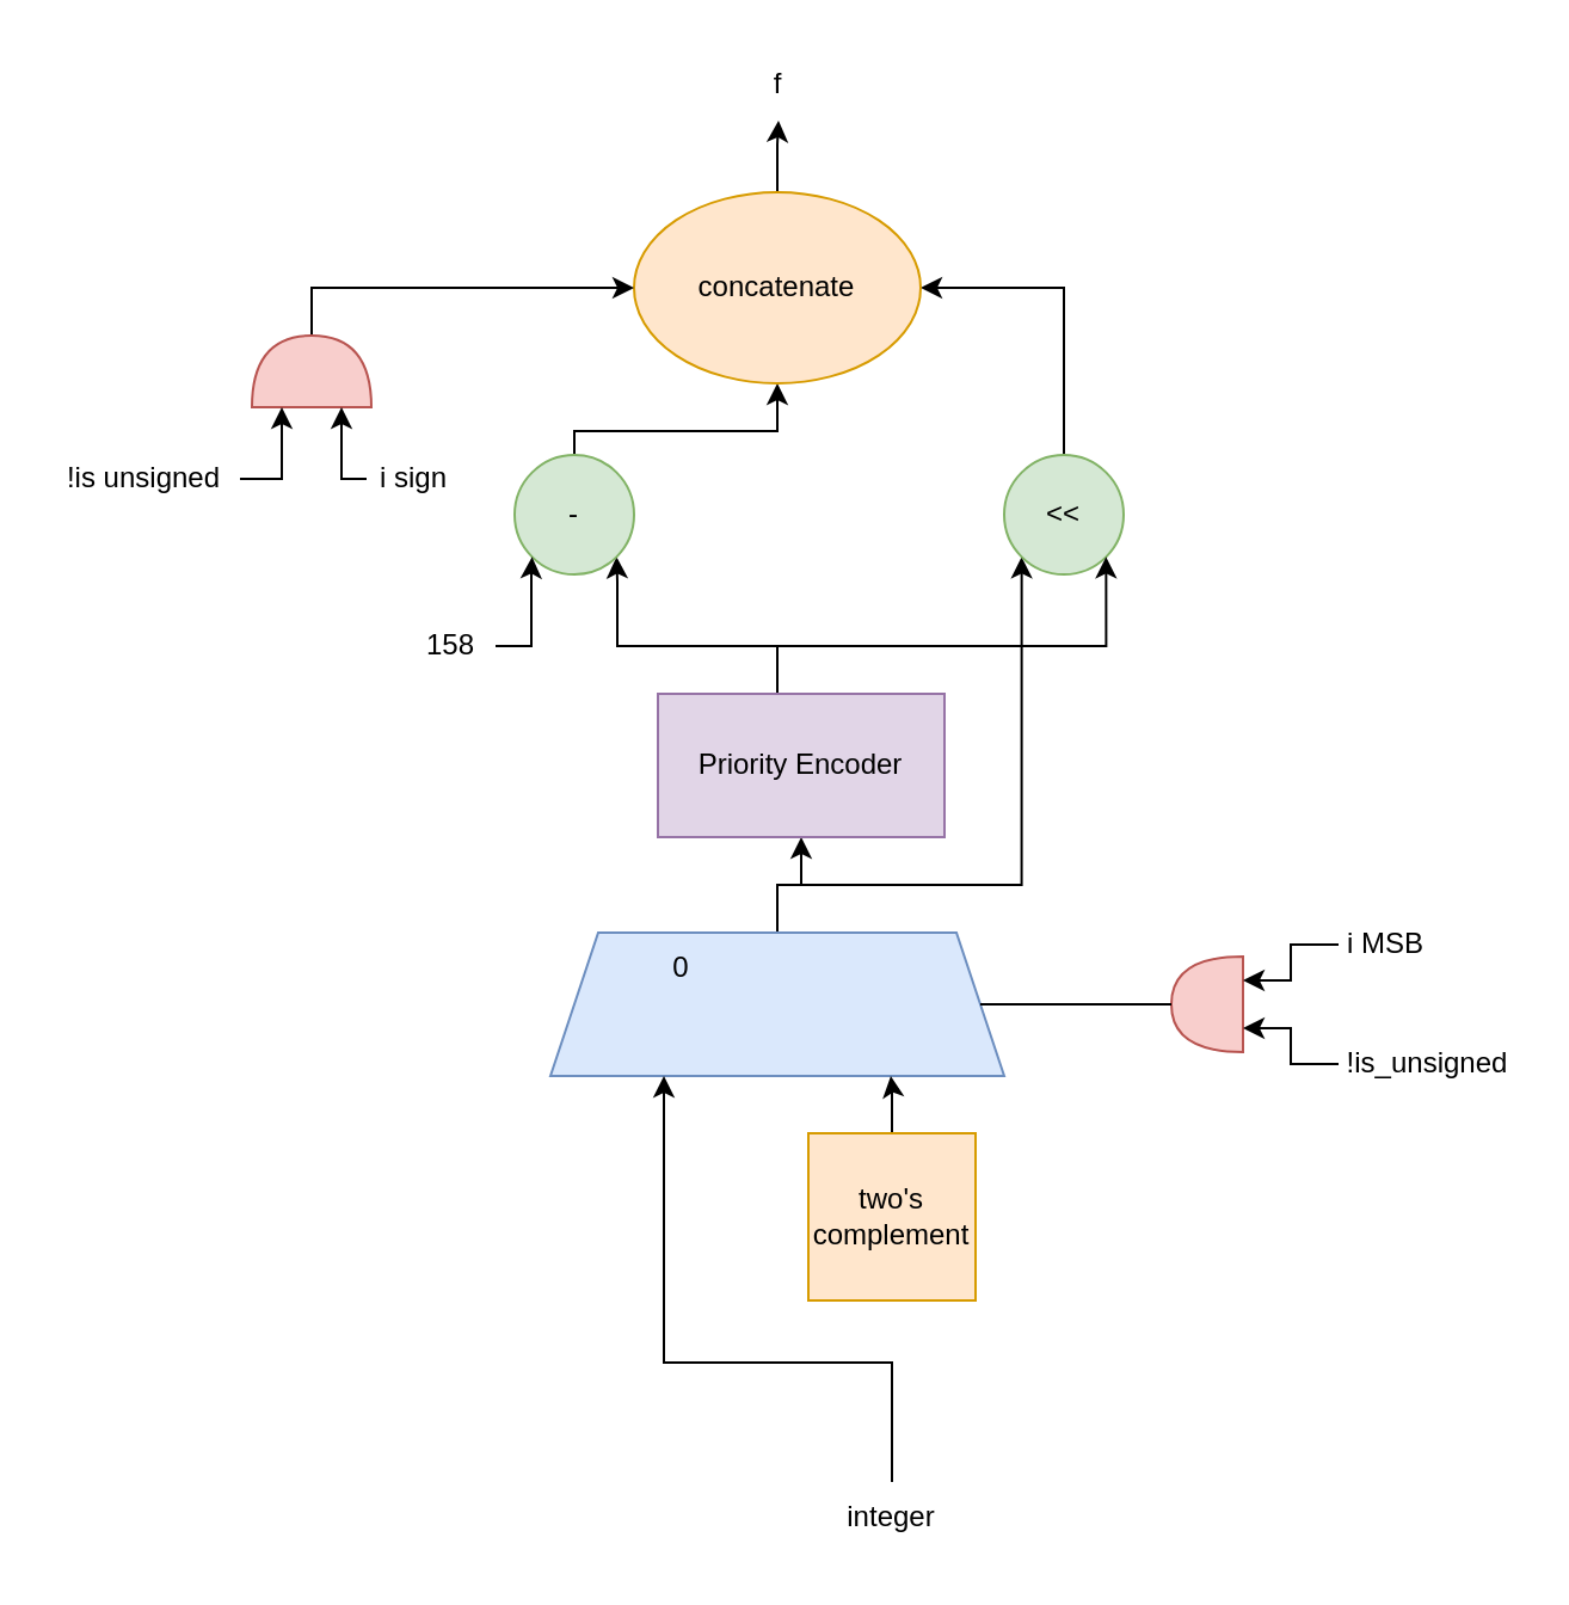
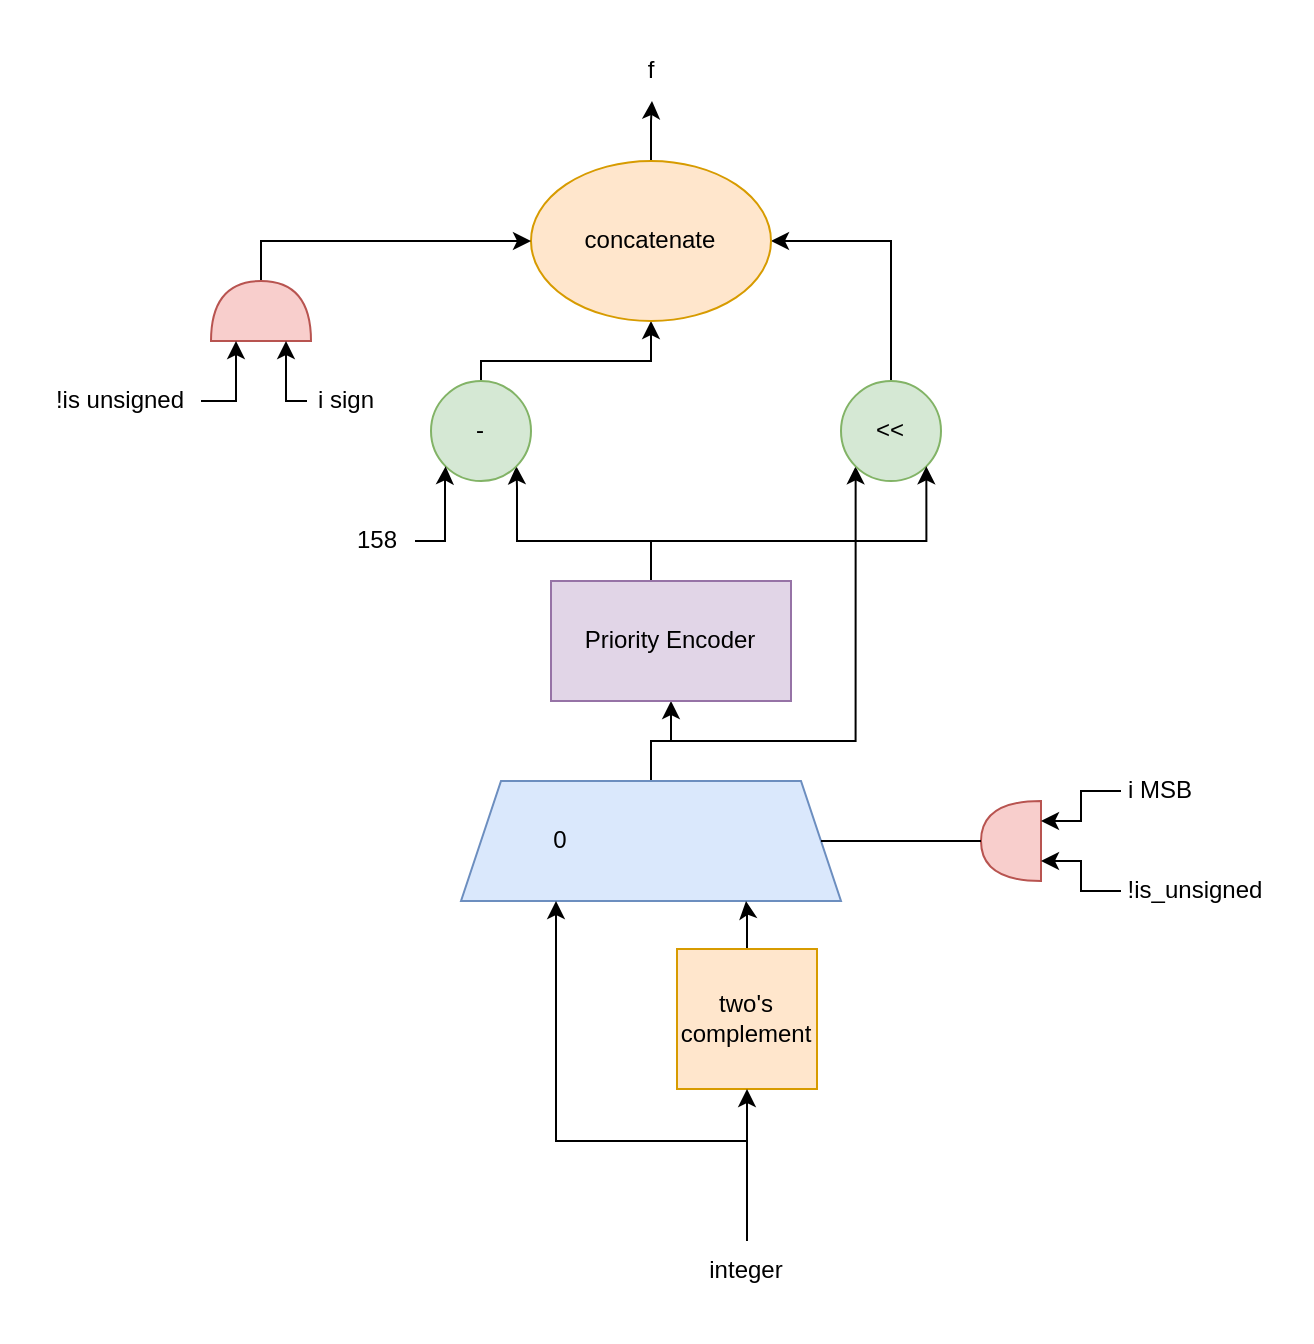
  <mxCell id="0" />
  <mxCell id="1" parent="0" />
  <mxCell id="2" style="edgeStyle=orthogonalEdgeStyle;rounded=0;orthogonalLoop=1;jettySize=auto;html=1;entryX=0.5;entryY=1;entryDx=0;entryDy=0;" parent="1" source="4" target="20" edge="1"><mxGeometry relative="1" as="geometry" /></mxCell>
  <mxCell id="3" style="edgeStyle=orthogonalEdgeStyle;rounded=0;orthogonalLoop=1;jettySize=auto;html=1;entryX=0;entryY=1;entryDx=0;entryDy=0;exitX=0.5;exitY=0;exitDx=0;exitDy=0;" parent="1" source="4" target="17" edge="1"><mxGeometry relative="1" as="geometry"><Array as="points"><mxPoint x="325" y="370" /><mxPoint x="427" y="370" /></Array></mxGeometry></mxCell>
  <mxCell id="4" value="" style="shape=trapezoid;perimeter=trapezoidPerimeter;whiteSpace=wrap;html=1;fixedSize=1;fillColor=#dae8fc;strokeColor=#6c8ebf;" parent="1" vertex="1"><mxGeometry x="230" y="390" width="190" height="60" as="geometry" /></mxCell>
  <mxCell id="5" style="edgeStyle=orthogonalEdgeStyle;rounded=0;orthogonalLoop=1;jettySize=auto;html=1;entryX=0.75;entryY=1;entryDx=0;entryDy=0;" parent="1" source="6" target="4" edge="1"><mxGeometry relative="1" as="geometry" /></mxCell>
  <mxCell id="6" value="two's complement" style="whiteSpace=wrap;html=1;aspect=fixed;fillColor=#ffe6cc;strokeColor=#d79b00;rounded=0;" parent="1" vertex="1"><mxGeometry x="338" y="474" width="70" height="70" as="geometry" /></mxCell>
+ <mxCell id="7" style="edgeStyle=orthogonalEdgeStyle;rounded=0;orthogonalLoop=1;jettySize=auto;html=1;entryX=0.5;entryY=1;entryDx=0;entryDy=0;" parent="1" source="9" target="6" edge="1"><mxGeometry relative="1" as="geometry" /></mxCell>
  <mxCell id="8" style="edgeStyle=orthogonalEdgeStyle;rounded=0;orthogonalLoop=1;jettySize=auto;html=1;entryX=0.25;entryY=1;entryDx=0;entryDy=0;" parent="1" source="9" target="4" edge="1"><mxGeometry relative="1" as="geometry"><Array as="points"><mxPoint x="373" y="570" /><mxPoint x="278" y="570" /></Array></mxGeometry></mxCell>
  <mxCell id="9" value="integer" style="text;html=1;align=center;verticalAlign=middle;whiteSpace=wrap;rounded=0;" parent="1" vertex="1"><mxGeometry x="343" y="620" width="60" height="30" as="geometry" /></mxCell>
  <mxCell id="10" value="" style="shape=or;whiteSpace=wrap;html=1;rotation=-180;fillColor=#f8cecc;strokeColor=#b85450;" parent="1" vertex="1"><mxGeometry x="490" y="400" width="30" height="40" as="geometry" /></mxCell>
  <mxCell id="11" value="" style="endArrow=none;html=1;rounded=0;entryX=1;entryY=0.5;entryDx=0;entryDy=0;exitX=1;exitY=0.5;exitDx=0;exitDy=0;exitPerimeter=0;" parent="1" source="10" target="4" edge="1"><mxGeometry width="50" height="50" relative="1" as="geometry"><mxPoint x="440" y="530" as="sourcePoint" /><mxPoint x="490" y="480" as="targetPoint" /></mxGeometry></mxCell>
  <mxCell id="12" value="i MSB" style="text;html=1;align=center;verticalAlign=middle;whiteSpace=wrap;rounded=0;" parent="1" vertex="1"><mxGeometry x="560" y="380" width="40" height="30" as="geometry" /></mxCell>
  <mxCell id="13" value="!is_unsigned" style="text;html=1;align=center;verticalAlign=middle;whiteSpace=wrap;rounded=0;" parent="1" vertex="1"><mxGeometry x="560" y="430" width="75" height="30" as="geometry" /></mxCell>
  <mxCell id="14" style="edgeStyle=orthogonalEdgeStyle;rounded=0;orthogonalLoop=1;jettySize=auto;html=1;entryX=0;entryY=0.75;entryDx=0;entryDy=0;entryPerimeter=0;" parent="1" source="12" target="10" edge="1"><mxGeometry relative="1" as="geometry" /></mxCell>
  <mxCell id="15" style="edgeStyle=orthogonalEdgeStyle;rounded=0;orthogonalLoop=1;jettySize=auto;html=1;entryX=0;entryY=0.25;entryDx=0;entryDy=0;entryPerimeter=0;" parent="1" source="13" target="10" edge="1"><mxGeometry relative="1" as="geometry" /></mxCell>
  <mxCell id="16" style="edgeStyle=orthogonalEdgeStyle;rounded=0;orthogonalLoop=1;jettySize=auto;html=1;entryX=1;entryY=0.5;entryDx=0;entryDy=0;exitX=0.5;exitY=0;exitDx=0;exitDy=0;" parent="1" source="17" target="26" edge="1"><mxGeometry relative="1" as="geometry"><Array as="points"><mxPoint x="445" y="120" /></Array></mxGeometry></mxCell>
  <mxCell id="17" value="&amp;lt;&amp;lt;" style="ellipse;whiteSpace=wrap;html=1;aspect=fixed;fillColor=#d5e8d4;strokeColor=#82b366;" parent="1" vertex="1"><mxGeometry x="420" y="190" width="50" height="50" as="geometry" /></mxCell>
  <mxCell id="18" style="edgeStyle=orthogonalEdgeStyle;rounded=0;orthogonalLoop=1;jettySize=auto;html=1;entryX=1;entryY=1;entryDx=0;entryDy=0;" parent="1" source="20" target="22" edge="1"><mxGeometry relative="1" as="geometry"><Array as="points"><mxPoint x="325" y="270" /><mxPoint x="258" y="270" /><mxPoint x="258" y="243" /></Array></mxGeometry></mxCell>
  <mxCell id="19" style="edgeStyle=orthogonalEdgeStyle;rounded=0;orthogonalLoop=1;jettySize=auto;html=1;entryX=1;entryY=1;entryDx=0;entryDy=0;" parent="1" source="20" target="17" edge="1"><mxGeometry relative="1" as="geometry"><Array as="points"><mxPoint x="325" y="270" /><mxPoint x="463" y="270" /></Array></mxGeometry></mxCell>
  <mxCell id="20" value="Priority Encoder" style="rounded=0;whiteSpace=wrap;html=1;fillColor=#e1d5e7;strokeColor=#9673a6;" parent="1" vertex="1"><mxGeometry x="275" y="290" width="120" height="60" as="geometry" /></mxCell>
  <mxCell id="21" style="edgeStyle=orthogonalEdgeStyle;rounded=0;orthogonalLoop=1;jettySize=auto;html=1;entryX=0.5;entryY=1;entryDx=0;entryDy=0;" parent="1" source="22" target="26" edge="1"><mxGeometry relative="1" as="geometry"><Array as="points"><mxPoint x="240" y="180" /><mxPoint x="325" y="180" /></Array></mxGeometry></mxCell>
  <mxCell id="22" value="-" style="ellipse;whiteSpace=wrap;html=1;aspect=fixed;fillColor=#d5e8d4;strokeColor=#82b366;" parent="1" vertex="1"><mxGeometry x="215" y="190" width="50" height="50" as="geometry" /></mxCell>
  <mxCell id="23" style="edgeStyle=orthogonalEdgeStyle;rounded=0;orthogonalLoop=1;jettySize=auto;html=1;exitX=1;exitY=0.5;exitDx=0;exitDy=0;entryX=0;entryY=1;entryDx=0;entryDy=0;" parent="1" source="24" target="22" edge="1"><mxGeometry relative="1" as="geometry"><Array as="points"><mxPoint x="222" y="270" /><mxPoint x="222" y="240" /></Array></mxGeometry></mxCell>
  <mxCell id="24" value="158" style="text;html=1;align=center;verticalAlign=middle;whiteSpace=wrap;rounded=0;" parent="1" vertex="1"><mxGeometry x="170" y="260" width="37" height="20" as="geometry" /></mxCell>
  <mxCell id="25" style="edgeStyle=orthogonalEdgeStyle;rounded=0;orthogonalLoop=1;jettySize=auto;html=1;" parent="1" source="26" target="33" edge="1"><mxGeometry relative="1" as="geometry"><mxPoint x="325" y="50" as="targetPoint" /></mxGeometry></mxCell>
  <mxCell id="26" value="concatenate" style="ellipse;whiteSpace=wrap;html=1;fillColor=#ffe6cc;strokeColor=#d79b00;" parent="1" vertex="1"><mxGeometry x="265" y="80" width="120" height="80" as="geometry" /></mxCell>
  <mxCell id="27" value="" style="endArrow=classic;html=1;rounded=0;entryX=0;entryY=0.5;entryDx=0;entryDy=0;exitX=1;exitY=0.5;exitDx=0;exitDy=0;exitPerimeter=0;" parent="1" source="28" target="26" edge="1"><mxGeometry width="50" height="50" relative="1" as="geometry"><mxPoint x="130" y="170" as="sourcePoint" /><mxPoint x="180" y="150" as="targetPoint" /><Array as="points"><mxPoint x="130" y="120" /></Array></mxGeometry></mxCell>
  <mxCell id="28" value="" style="shape=or;whiteSpace=wrap;html=1;rotation=-90;fillColor=#f8cecc;strokeColor=#b85450;" parent="1" vertex="1"><mxGeometry x="115" y="130" width="30" height="50" as="geometry" /></mxCell>
  <mxCell id="29" value="i sign" style="text;html=1;align=center;verticalAlign=middle;whiteSpace=wrap;rounded=0;" parent="1" vertex="1"><mxGeometry x="153" y="190" width="40" height="20" as="geometry" /></mxCell>
  <mxCell id="30" style="edgeStyle=orthogonalEdgeStyle;rounded=0;orthogonalLoop=1;jettySize=auto;html=1;entryX=0;entryY=0.75;entryDx=0;entryDy=0;entryPerimeter=0;exitX=0;exitY=0.5;exitDx=0;exitDy=0;" parent="1" source="29" target="28" edge="1"><mxGeometry relative="1" as="geometry" /></mxCell>
  <mxCell id="31" value="!is unsigned" style="text;html=1;align=center;verticalAlign=middle;whiteSpace=wrap;rounded=0;" parent="1" vertex="1"><mxGeometry x="20" y="190" width="80" height="20" as="geometry" /></mxCell>
  <mxCell id="32" style="edgeStyle=orthogonalEdgeStyle;rounded=0;orthogonalLoop=1;jettySize=auto;html=1;entryX=0;entryY=0.25;entryDx=0;entryDy=0;entryPerimeter=0;" parent="1" source="31" target="28" edge="1"><mxGeometry relative="1" as="geometry"><Array as="points"><mxPoint x="118" y="200" /><mxPoint x="118" y="170" /></Array></mxGeometry></mxCell>
  <mxCell id="33" value="f" style="text;html=1;align=center;verticalAlign=middle;whiteSpace=wrap;rounded=0;" parent="1" vertex="1"><mxGeometry x="308" y="20" width="35" height="30" as="geometry" /></mxCell>
- <mxCell id="34" value="0" style="text;html=1;align=center;verticalAlign=middle;whiteSpace=wrap;rounded=0;" parent="1" vertex="1"><mxGeometry x="270" y="395" width="30" height="20" as="geometry" /></mxCell>
+ <mxCell id="34" value="0" style="text;html=1;align=center;verticalAlign=middle;whiteSpace=wrap;rounded=0;" parent="1" vertex="1"><mxGeometry x="265" y="410" width="30" height="20" as="geometry" /></mxCell>
